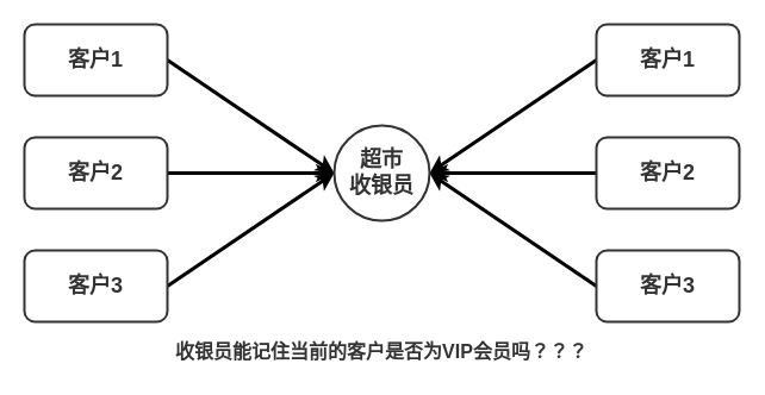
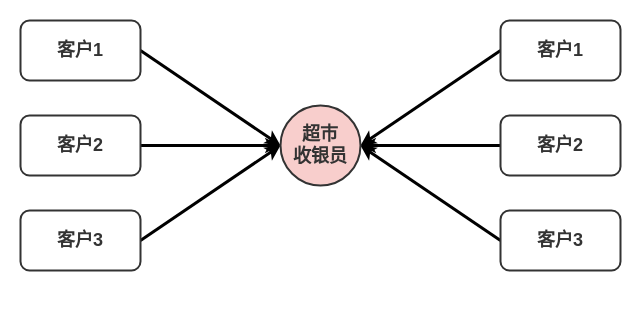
  <mxCell id="0" />
  <mxCell id="1" parent="0" />
  <mxCell id="2" style="rounded=0;orthogonalLoop=1;jettySize=auto;html=1;exitX=1;exitY=0.5;exitDx=0;exitDy=0;entryX=0;entryY=0.5;entryDx=0;entryDy=0;strokeWidth=3;" edge="1" parent="1" source="3" target="14"><mxGeometry relative="1" as="geometry" /></mxCell>
  <mxCell id="3" value="&lt;b&gt;&lt;font color=&quot;#333333&quot; style=&quot;font-size: 18px;&quot;&gt;客户1&lt;/font&gt;&lt;/b&gt;" style="rounded=1;whiteSpace=wrap;html=1;strokeWidth=2;strokeColor=#333333;" vertex="1" parent="1"><mxGeometry x="20" y="20" width="120" height="60" as="geometry" /></mxCell>
  <mxCell id="4" style="edgeStyle=orthogonalEdgeStyle;rounded=0;orthogonalLoop=1;jettySize=auto;html=1;exitX=1;exitY=0.5;exitDx=0;exitDy=0;strokeWidth=3;" edge="1" parent="1" source="5"><mxGeometry relative="1" as="geometry"><mxPoint x="280" y="145" as="targetPoint" /></mxGeometry></mxCell>
  <mxCell id="5" value="&lt;b&gt;&lt;font color=&quot;#333333&quot; style=&quot;font-size: 18px;&quot;&gt;客户2&lt;/font&gt;&lt;/b&gt;" style="rounded=1;whiteSpace=wrap;html=1;strokeWidth=2;strokeColor=#333333;" vertex="1" parent="1"><mxGeometry x="20" y="115" width="120" height="60" as="geometry" /></mxCell>
  <mxCell id="6" style="rounded=0;orthogonalLoop=1;jettySize=auto;html=1;exitX=1;exitY=0.5;exitDx=0;exitDy=0;entryX=0;entryY=0.5;entryDx=0;entryDy=0;strokeWidth=3;" edge="1" parent="1" source="7" target="14"><mxGeometry relative="1" as="geometry" /></mxCell>
  <mxCell id="7" value="&lt;b&gt;&lt;font color=&quot;#333333&quot; style=&quot;font-size: 18px;&quot;&gt;客户3&lt;/font&gt;&lt;/b&gt;" style="rounded=1;whiteSpace=wrap;html=1;strokeWidth=2;strokeColor=#333333;" vertex="1" parent="1"><mxGeometry x="20" y="210" width="120" height="60" as="geometry" /></mxCell>
  <mxCell id="8" style="rounded=0;orthogonalLoop=1;jettySize=auto;html=1;exitX=0;exitY=0.5;exitDx=0;exitDy=0;entryX=1;entryY=0.5;entryDx=0;entryDy=0;strokeWidth=3;" edge="1" parent="1" source="9" target="14"><mxGeometry relative="1" as="geometry" /></mxCell>
  <mxCell id="9" value="&lt;b&gt;&lt;font color=&quot;#333333&quot; style=&quot;font-size: 18px;&quot;&gt;客户1&lt;/font&gt;&lt;/b&gt;" style="rounded=1;whiteSpace=wrap;html=1;strokeWidth=2;strokeColor=#333333;" vertex="1" parent="1"><mxGeometry x="500" y="20" width="120" height="60" as="geometry" /></mxCell>
  <mxCell id="10" style="edgeStyle=orthogonalEdgeStyle;rounded=0;orthogonalLoop=1;jettySize=auto;html=1;exitX=0;exitY=0.5;exitDx=0;exitDy=0;strokeWidth=3;entryX=1;entryY=0.5;entryDx=0;entryDy=0;" edge="1" parent="1" source="11" target="14"><mxGeometry relative="1" as="geometry"><mxPoint x="360" y="145" as="targetPoint" /></mxGeometry></mxCell>
  <mxCell id="11" value="&lt;b&gt;&lt;font color=&quot;#333333&quot; style=&quot;font-size: 18px;&quot;&gt;客户2&lt;/font&gt;&lt;/b&gt;" style="rounded=1;whiteSpace=wrap;html=1;strokeWidth=2;strokeColor=#333333;" vertex="1" parent="1"><mxGeometry x="500" y="115" width="120" height="60" as="geometry" /></mxCell>
  <mxCell id="12" style="rounded=0;orthogonalLoop=1;jettySize=auto;html=1;exitX=0;exitY=0.5;exitDx=0;exitDy=0;entryX=1;entryY=0.5;entryDx=0;entryDy=0;strokeWidth=3;" edge="1" parent="1" source="13" target="14"><mxGeometry relative="1" as="geometry"><mxPoint x="370" y="150" as="targetPoint" /></mxGeometry></mxCell>
  <mxCell id="13" value="&lt;b&gt;&lt;font color=&quot;#333333&quot; style=&quot;font-size: 18px;&quot;&gt;客户3&lt;/font&gt;&lt;/b&gt;" style="rounded=1;whiteSpace=wrap;html=1;strokeWidth=2;strokeColor=#333333;" vertex="1" parent="1"><mxGeometry x="500" y="210" width="120" height="60" as="geometry" /></mxCell>
- <mxCell id="14" value="&lt;font color=&quot;#333333&quot; style=&quot;font-size: 18px;&quot;&gt;&lt;b&gt;超市&lt;br&gt;收银员&lt;/b&gt;&lt;/font&gt;" style="ellipse;whiteSpace=wrap;html=1;aspect=fixed;strokeWidth=2;strokeColor=#333333;" vertex="1" parent="1"><mxGeometry x="280" y="105" width="80" height="80" as="geometry" /></mxCell>
- <mxCell id="15" value="&lt;b&gt;&lt;font color=&quot;#333333&quot; style=&quot;font-size: 16px;&quot;&gt;收银员能记住当前的客户是否为VIP会员吗？？？&lt;/font&gt;&lt;/b&gt;" style="text;html=1;strokeColor=none;fillColor=none;align=center;verticalAlign=middle;whiteSpace=wrap;rounded=0;" vertex="1" parent="1"><mxGeometry x="130" y="280" width="380" height="30" as="geometry" /></mxCell>
+ <mxCell id="14" value="&lt;font color=&quot;#333333&quot; style=&quot;font-size: 18px;&quot;&gt;&lt;b&gt;超市&lt;br&gt;收银员&lt;/b&gt;&lt;/font&gt;" style="ellipse;whiteSpace=wrap;html=1;aspect=fixed;strokeWidth=2;strokeColor=#333333;fillColor=#f8cecc;" vertex="1" parent="1"><mxGeometry x="280" y="105" width="80" height="80" as="geometry" /></mxCell>
